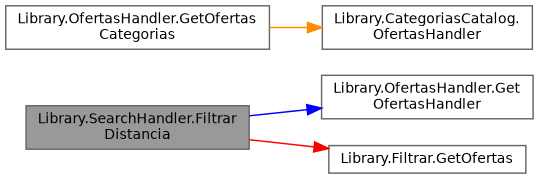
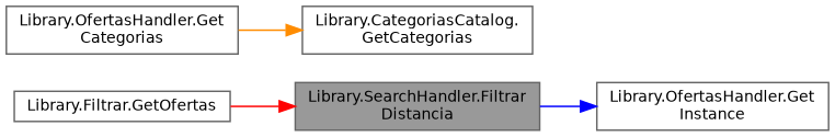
  digraph {
    rankdir=LR
    node [color=grey40 fillcolor=white fontname=Helvetica fontsize=10 shape=box style=filled]
    edge [fontname=Helvetica fontsize=10 labelfontname=Helvetica labelfontsize=10 style=solid]
    n1 [color=gray40 fillcolor=grey60 fontcolor=black height=0.2 label="Library.SearchHandler.Filtrar\lDistancia" width=0.4]
-   n2 [height=0.2 label="Library.OfertasHandler.Get\lOfertasHandler" width=0.4]
+   n2 [height=0.2 label="Library.OfertasHandler.Get\lInstance" width=0.4]
    n3 [height=0.2 label="Library.Filtrar.GetOfertas" width=0.4]
-   n4 [height=0.2 label="Library.OfertasHandler.GetOfertas\lCategorias" width=0.4]
-   n5 [height=0.2 label="Library.CategoriasCatalog.\lOfertasHandler" width=0.4]
+   n4 [height=0.2 label="Library.OfertasHandler.Get\lCategorias" width=0.4]
+   n5 [height=0.2 label="Library.CategoriasCatalog.\lGetCategorias" width=0.4]
    n1 -> n2 [color=blue]
-   n1 -> n3 [color=red]
+   n3 -> n1 [color=red]
    n4 -> n5 [color=darkorange]
  }
